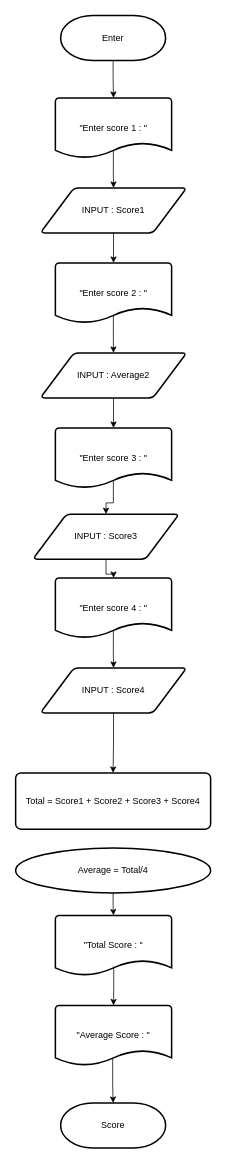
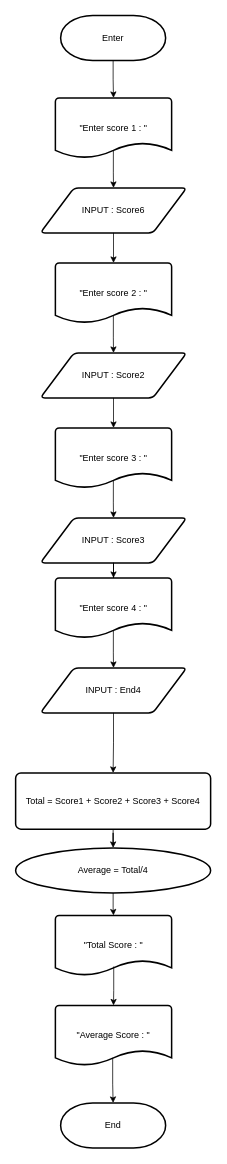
  <mxCell id="0" />
  <mxCell id="1" parent="0" />
  <mxCell id="2" value="Enter" style="strokeWidth=2;html=1;shape=mxgraph.flowchart.terminator;whiteSpace=wrap;" vertex="1" parent="1"><mxGeometry x="80" y="20" width="140" height="60" as="geometry" /></mxCell>
  <mxCell id="3" style="edgeStyle=orthogonalEdgeStyle;rounded=0;orthogonalLoop=1;jettySize=auto;html=1;entryX=0.5;entryY=0;entryDx=0;entryDy=0;exitX=0.499;exitY=0.877;exitDx=0;exitDy=0;exitPerimeter=0;" edge="1" parent="1" source="4" target="6"><mxGeometry relative="1" as="geometry" /></mxCell>
  <mxCell id="4" value="&quot;Enter score 1 : &quot;" style="strokeWidth=2;html=1;shape=mxgraph.flowchart.document2;whiteSpace=wrap;size=0.25;" vertex="1" parent="1"><mxGeometry x="73" y="130" width="155" height="80" as="geometry" /></mxCell>
  <mxCell id="5" style="edgeStyle=orthogonalEdgeStyle;rounded=0;orthogonalLoop=1;jettySize=auto;html=1;exitX=0.5;exitY=1;exitDx=0;exitDy=0;exitPerimeter=0;entryX=0.5;entryY=0;entryDx=0;entryDy=0;entryPerimeter=0;" edge="1" parent="1" source="2" target="4"><mxGeometry relative="1" as="geometry" /></mxCell>
- <mxCell id="6" value="INPUT : Score1" style="shape=parallelogram;html=1;strokeWidth=2;perimeter=parallelogramPerimeter;whiteSpace=wrap;rounded=1;arcSize=12;size=0.23;" vertex="1" parent="1"><mxGeometry x="53" y="250" width="195" height="60" as="geometry" /></mxCell>
+ <mxCell id="6" value="INPUT : Score6" style="shape=parallelogram;html=1;strokeWidth=2;perimeter=parallelogramPerimeter;whiteSpace=wrap;rounded=1;arcSize=12;size=0.23;" vertex="1" parent="1"><mxGeometry x="53" y="250" width="195" height="60" as="geometry" /></mxCell>
  <mxCell id="7" style="edgeStyle=orthogonalEdgeStyle;rounded=0;orthogonalLoop=1;jettySize=auto;html=1;entryX=0.5;entryY=0;entryDx=0;entryDy=0;exitX=0.499;exitY=0.83;exitDx=0;exitDy=0;exitPerimeter=0;" edge="1" parent="1" source="8" target="9"><mxGeometry relative="1" as="geometry" /></mxCell>
  <mxCell id="8" value="&quot;Enter score 2 : &quot;" style="strokeWidth=2;html=1;shape=mxgraph.flowchart.document2;whiteSpace=wrap;size=0.25;" vertex="1" parent="1"><mxGeometry x="73" y="350" width="155" height="80" as="geometry" /></mxCell>
- <mxCell id="9" value="INPUT : Average2" style="shape=parallelogram;html=1;strokeWidth=2;perimeter=parallelogramPerimeter;whiteSpace=wrap;rounded=1;arcSize=12;size=0.23;" vertex="1" parent="1"><mxGeometry x="53" y="470" width="195" height="60" as="geometry" /></mxCell>
+ <mxCell id="9" value="INPUT : Score2" style="shape=parallelogram;html=1;strokeWidth=2;perimeter=parallelogramPerimeter;whiteSpace=wrap;rounded=1;arcSize=12;size=0.23;" vertex="1" parent="1"><mxGeometry x="53" y="470" width="195" height="60" as="geometry" /></mxCell>
  <mxCell id="10" style="edgeStyle=orthogonalEdgeStyle;rounded=0;orthogonalLoop=1;jettySize=auto;html=1;entryX=0.5;entryY=0;entryDx=0;entryDy=0;entryPerimeter=0;" edge="1" parent="1" source="6" target="8"><mxGeometry relative="1" as="geometry" /></mxCell>
+ <mxCell id="11" style="edgeStyle=orthogonalEdgeStyle;rounded=0;orthogonalLoop=1;jettySize=auto;html=1;entryX=0.5;entryY=0;entryDx=0;entryDy=0;" edge="1" parent="1" source="12" target="23"><mxGeometry relative="1" as="geometry" /></mxCell>
  <mxCell id="12" value="Total = Score1 + Score2 + Score3 + Score4" style="rounded=1;whiteSpace=wrap;html=1;absoluteArcSize=1;arcSize=14;strokeWidth=2;" vertex="1" parent="1"><mxGeometry x="20" y="1030" width="260" height="75" as="geometry" /></mxCell>
- <mxCell id="13" value="Score" style="strokeWidth=2;html=1;shape=mxgraph.flowchart.terminator;whiteSpace=wrap;" vertex="1" parent="1"><mxGeometry x="80" y="1470" width="140" height="60" as="geometry" /></mxCell>
+ <mxCell id="13" value="End" style="strokeWidth=2;html=1;shape=mxgraph.flowchart.terminator;whiteSpace=wrap;" vertex="1" parent="1"><mxGeometry x="80" y="1470" width="140" height="60" as="geometry" /></mxCell>
  <mxCell id="14" style="edgeStyle=orthogonalEdgeStyle;rounded=0;orthogonalLoop=1;jettySize=auto;html=1;entryX=0.5;entryY=0;entryDx=0;entryDy=0;exitX=0.499;exitY=0.83;exitDx=0;exitDy=0;exitPerimeter=0;" edge="1" parent="1" source="15" target="16"><mxGeometry relative="1" as="geometry" /></mxCell>
  <mxCell id="15" value="&quot;Enter score 3 : &quot;" style="strokeWidth=2;html=1;shape=mxgraph.flowchart.document2;whiteSpace=wrap;size=0.25;" vertex="1" parent="1"><mxGeometry x="73" y="570" width="155" height="80" as="geometry" /></mxCell>
- <mxCell id="16" value="INPUT : Score3" style="shape=parallelogram;html=1;strokeWidth=2;perimeter=parallelogramPerimeter;whiteSpace=wrap;rounded=1;arcSize=12;size=0.23;" vertex="1" parent="1"><mxGeometry x="43" y="685" width="195" height="60" as="geometry" /></mxCell>
+ <mxCell id="16" value="INPUT : Score3" style="shape=parallelogram;html=1;strokeWidth=2;perimeter=parallelogramPerimeter;whiteSpace=wrap;rounded=1;arcSize=12;size=0.23;" vertex="1" parent="1"><mxGeometry x="53" y="690" width="195" height="60" as="geometry" /></mxCell>
  <mxCell id="17" style="edgeStyle=orthogonalEdgeStyle;rounded=0;orthogonalLoop=1;jettySize=auto;html=1;entryX=0.5;entryY=0;entryDx=0;entryDy=0;exitX=0.499;exitY=0.83;exitDx=0;exitDy=0;exitPerimeter=0;" edge="1" parent="1" source="18" target="19"><mxGeometry relative="1" as="geometry" /></mxCell>
  <mxCell id="18" value="&quot;Enter score 4 : &quot;" style="strokeWidth=2;html=1;shape=mxgraph.flowchart.document2;whiteSpace=wrap;size=0.25;" vertex="1" parent="1"><mxGeometry x="73" y="770" width="155" height="80" as="geometry" /></mxCell>
- <mxCell id="19" value="INPUT : Score4" style="shape=parallelogram;html=1;strokeWidth=2;perimeter=parallelogramPerimeter;whiteSpace=wrap;rounded=1;arcSize=12;size=0.23;" vertex="1" parent="1"><mxGeometry x="53" y="890" width="195" height="60" as="geometry" /></mxCell>
+ <mxCell id="19" value="INPUT : End4" style="shape=parallelogram;html=1;strokeWidth=2;perimeter=parallelogramPerimeter;whiteSpace=wrap;rounded=1;arcSize=12;size=0.23;" vertex="1" parent="1"><mxGeometry x="53" y="890" width="195" height="60" as="geometry" /></mxCell>
  <mxCell id="20" style="edgeStyle=orthogonalEdgeStyle;rounded=0;orthogonalLoop=1;jettySize=auto;html=1;entryX=0.5;entryY=0;entryDx=0;entryDy=0;entryPerimeter=0;" edge="1" parent="1" source="9" target="15"><mxGeometry relative="1" as="geometry" /></mxCell>
  <mxCell id="21" style="edgeStyle=orthogonalEdgeStyle;rounded=0;orthogonalLoop=1;jettySize=auto;html=1;entryX=0.5;entryY=0;entryDx=0;entryDy=0;entryPerimeter=0;" edge="1" parent="1" source="16" target="18"><mxGeometry relative="1" as="geometry" /></mxCell>
  <mxCell id="22" style="edgeStyle=orthogonalEdgeStyle;rounded=0;orthogonalLoop=1;jettySize=auto;html=1;entryX=0.5;entryY=0;entryDx=0;entryDy=0;" edge="1" parent="1" source="19" target="12"><mxGeometry relative="1" as="geometry" /></mxCell>
  <mxCell id="23" value="Average = Total/4" style="ellipse;whiteSpace=wrap;html=1;absoluteArcSize=1;arcSize=14;strokeWidth=2;" vertex="1" parent="1"><mxGeometry x="20" y="1130" width="260" height="60" as="geometry" /></mxCell>
  <mxCell id="24" value="&quot;Total Score : &quot;" style="strokeWidth=2;html=1;shape=mxgraph.flowchart.document2;whiteSpace=wrap;size=0.25;" vertex="1" parent="1"><mxGeometry x="73" y="1220" width="155" height="80" as="geometry" /></mxCell>
  <mxCell id="25" value="&quot;Average Score : &quot;" style="strokeWidth=2;html=1;shape=mxgraph.flowchart.document2;whiteSpace=wrap;size=0.25;" vertex="1" parent="1"><mxGeometry x="73" y="1340" width="155" height="80" as="geometry" /></mxCell>
  <mxCell id="26" style="edgeStyle=orthogonalEdgeStyle;rounded=0;orthogonalLoop=1;jettySize=auto;html=1;entryX=0.5;entryY=0;entryDx=0;entryDy=0;entryPerimeter=0;" edge="1" parent="1" source="23" target="24"><mxGeometry relative="1" as="geometry" /></mxCell>
  <mxCell id="27" style="edgeStyle=orthogonalEdgeStyle;rounded=0;orthogonalLoop=1;jettySize=auto;html=1;entryX=0.5;entryY=0;entryDx=0;entryDy=0;entryPerimeter=0;exitX=0.502;exitY=0.852;exitDx=0;exitDy=0;exitPerimeter=0;" edge="1" parent="1" source="24" target="25"><mxGeometry relative="1" as="geometry" /></mxCell>
  <mxCell id="28" style="edgeStyle=orthogonalEdgeStyle;rounded=0;orthogonalLoop=1;jettySize=auto;html=1;entryX=0.5;entryY=0;entryDx=0;entryDy=0;entryPerimeter=0;exitX=0.493;exitY=0.874;exitDx=0;exitDy=0;exitPerimeter=0;" edge="1" parent="1" source="25" target="13"><mxGeometry relative="1" as="geometry" /></mxCell>
